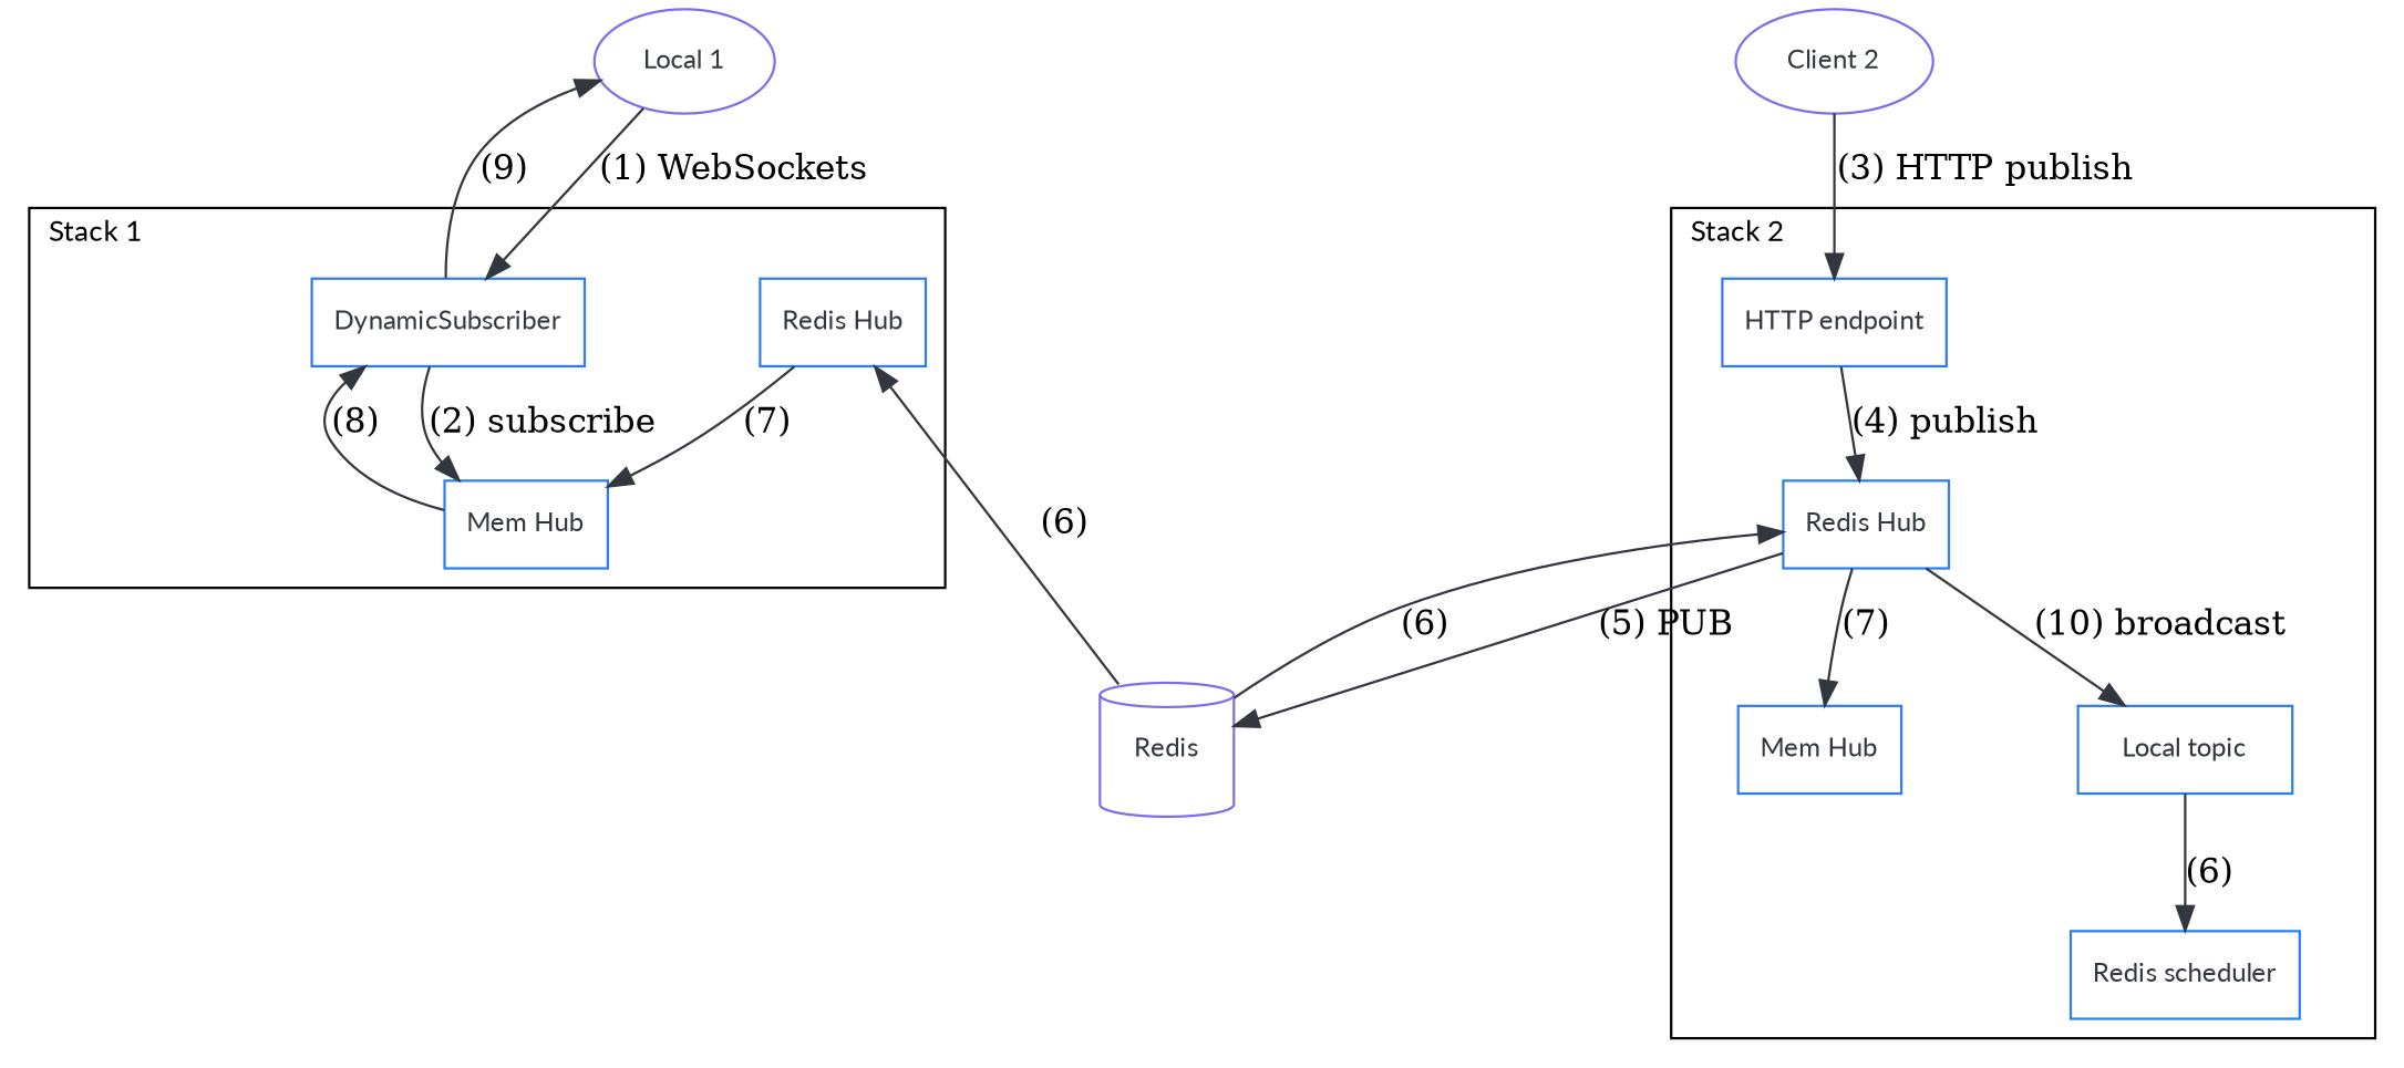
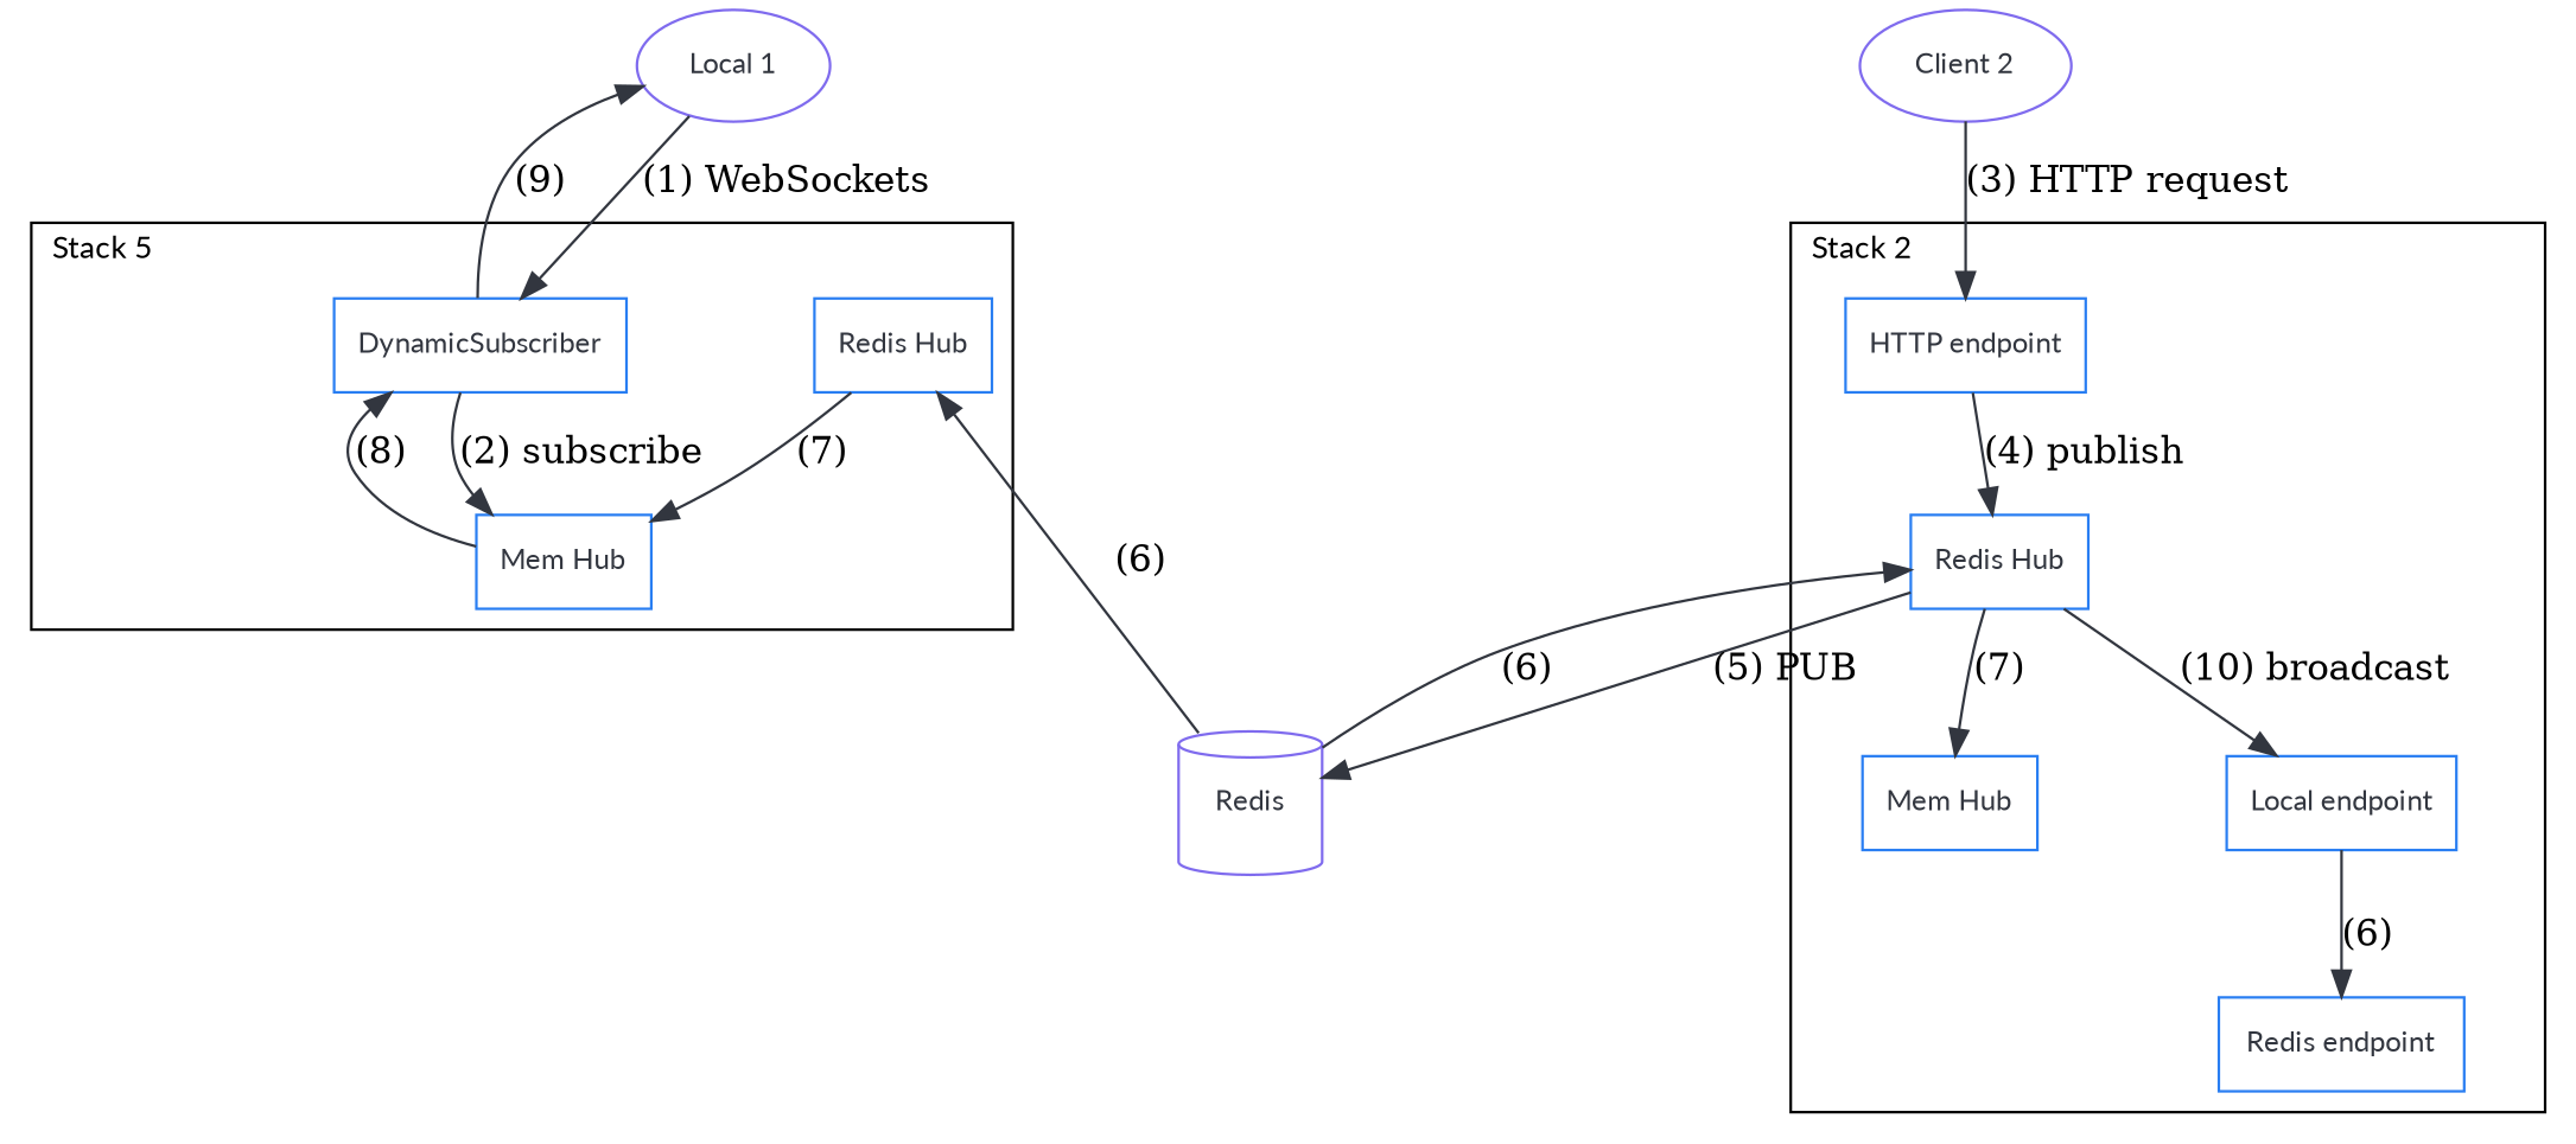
  digraph {
    nodesep=1
    ranksep=0.45
    splines=true
    node [color="#297EF2" fontcolor="#32363F" fontname=lato fontsize=11 margin=0.12 shape=box]
    edge [color="#32363F"]
    n1 [color="#7F6BEE" label="Local 1" shape=oval]
    n2 [color="#7F6BEE" label="Client 2" shape=oval]
    n3 [label=DynamicSubscriber]
    n4 [label="Redis Hub"]
    n5 [label="Mem Hub"]
    n6 [label="HTTP endpoint"]
    n7 [label="Redis Hub"]
    n8 [label="Mem Hub"]
-   n9 [label="Local topic"]
-   n10 [label="Redis scheduler"]
+   n9 [label="Local endpoint"]
+   n10 [label="Redis endpoint"]
    n11 [color="#7F6BEE" label=Redis margin=0.2 shape=cylinder]
    subgraph sub_1 {
      rank=same
      n1
      n2
    }
    subgraph cluster_2 {
      fontname=lato
      fontsize=12
-     label="Stack 1"
+     label="Stack 5"
      labeljust=l
      n3
      n4
      n5
    }
    subgraph cluster_3 {
      fontname=lato
      fontsize=12
      label="Stack 2"
      labeljust=l
      n6
      n7
      n8
      n9
      n10
    }
    n1 -> n3 [label="(1) WebSockets"]
    n1 -> n6 [style=invis]
-   n2 -> n6 [label="(3) HTTP publish"]
+   n2 -> n6 [label="(3) HTTP request"]
    n3 -> n1 [label="(9)"]
    n3 -> n5 [label="(2) subscribe"]
    n4 -> n5 [label="(7)"]
    n5 -> n3 [label="(8)"]
    n5 -> n11 [style=invis]
    n6 -> n7 [label="(4) publish"]
    n7 -> n8 [label="(7)"]
    n7 -> n9 [label="(10) broadcast"]
    n7 -> n11 [label="(5) PUB"]
    n9 -> n10 [label="(6)"]
    n11 -> n4 [label="(6)"]
    n11 -> n7 [label="(6)"]
  }
